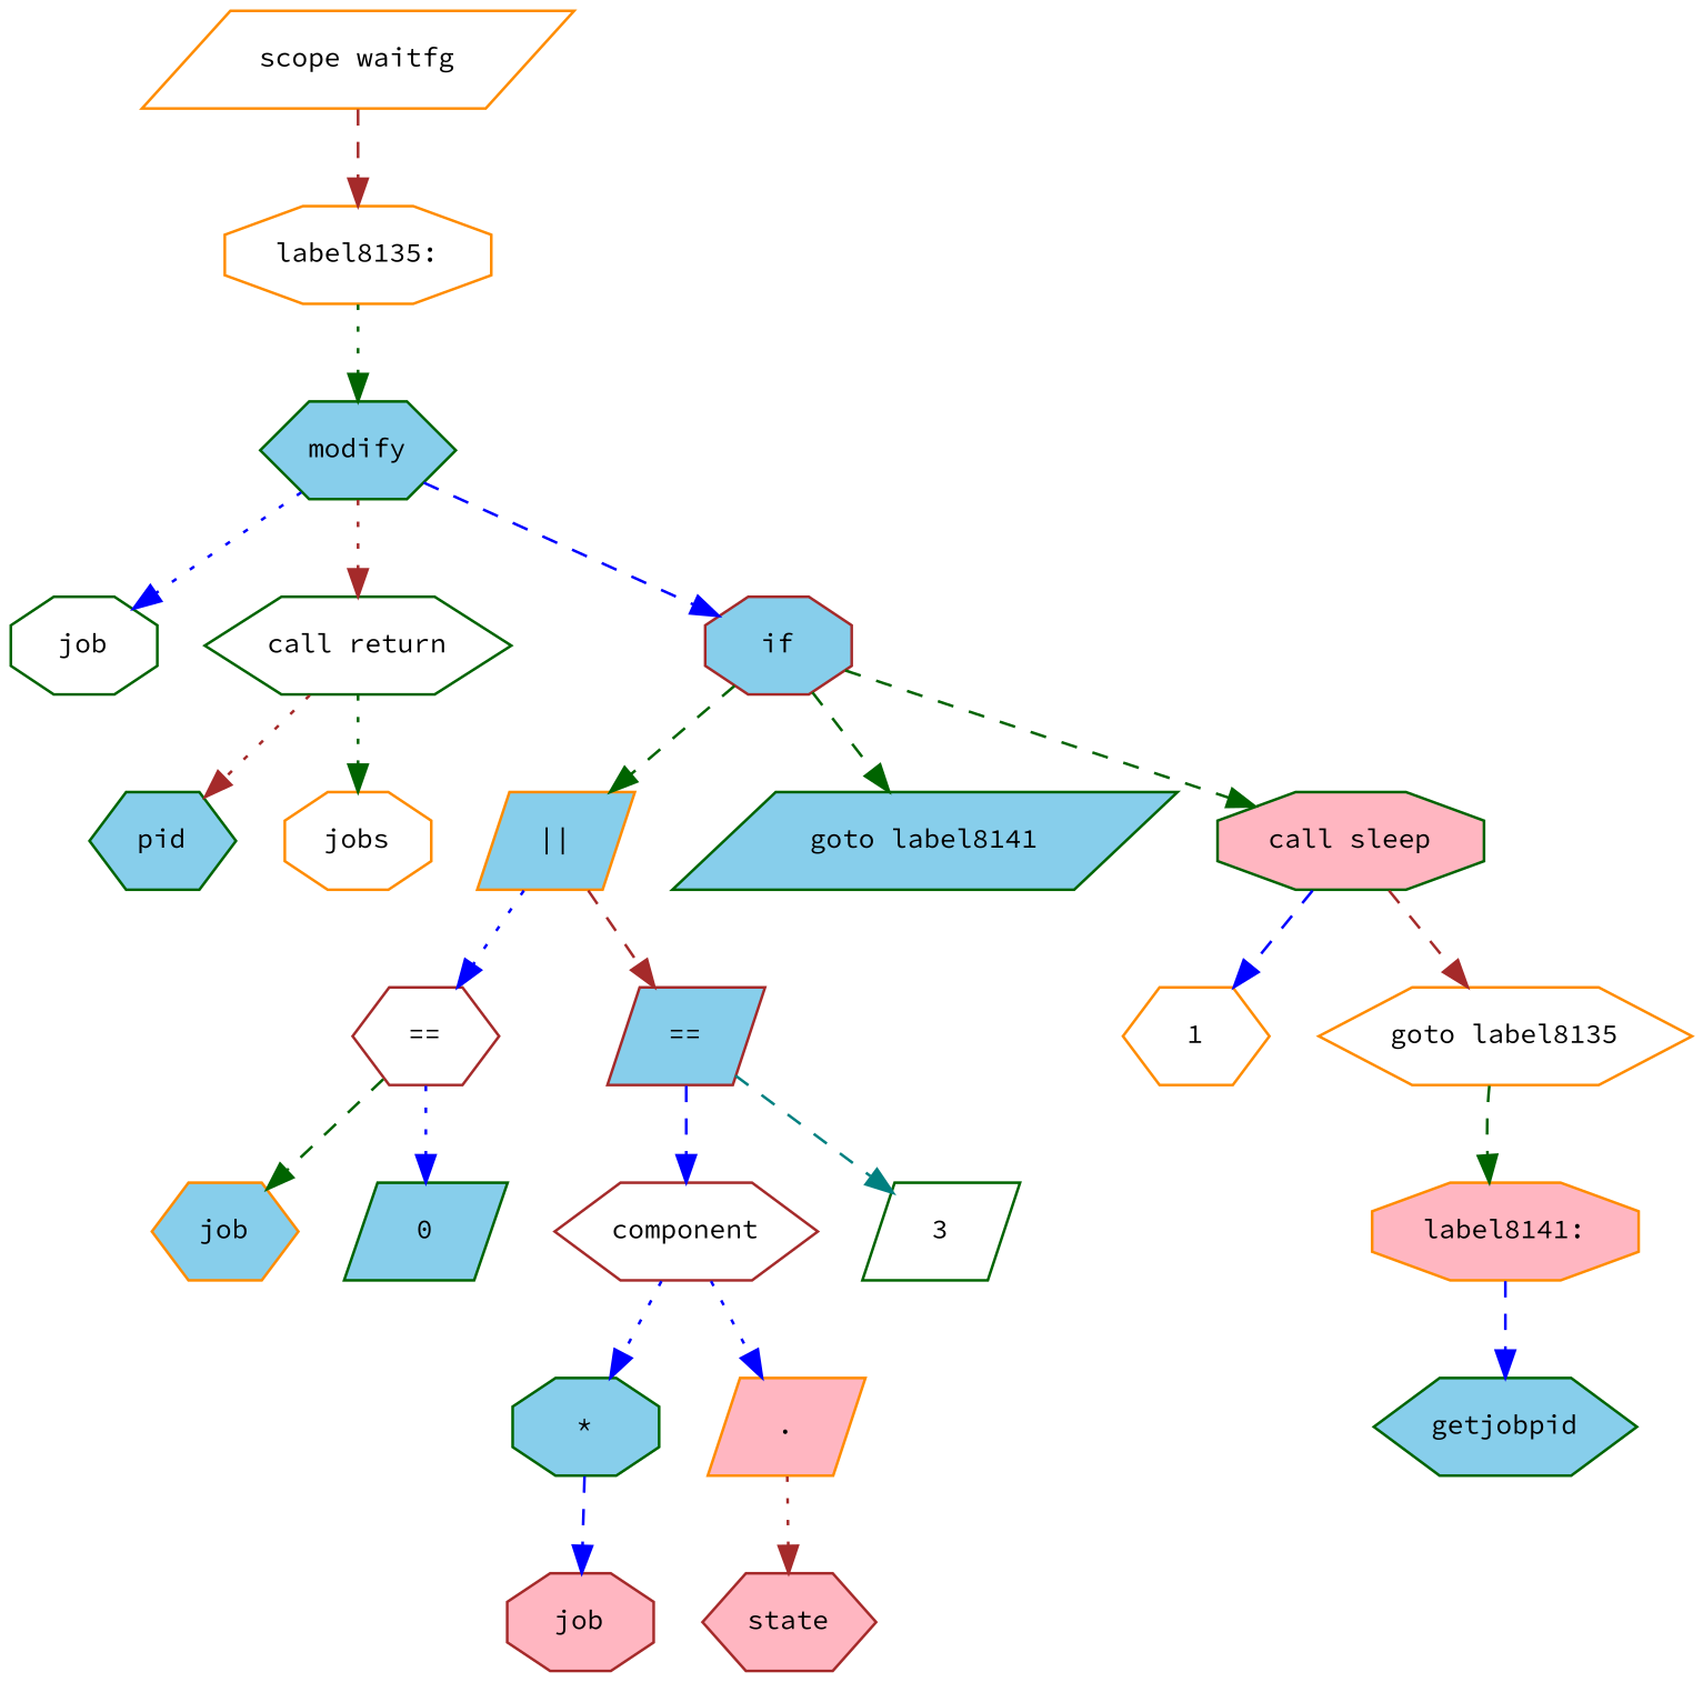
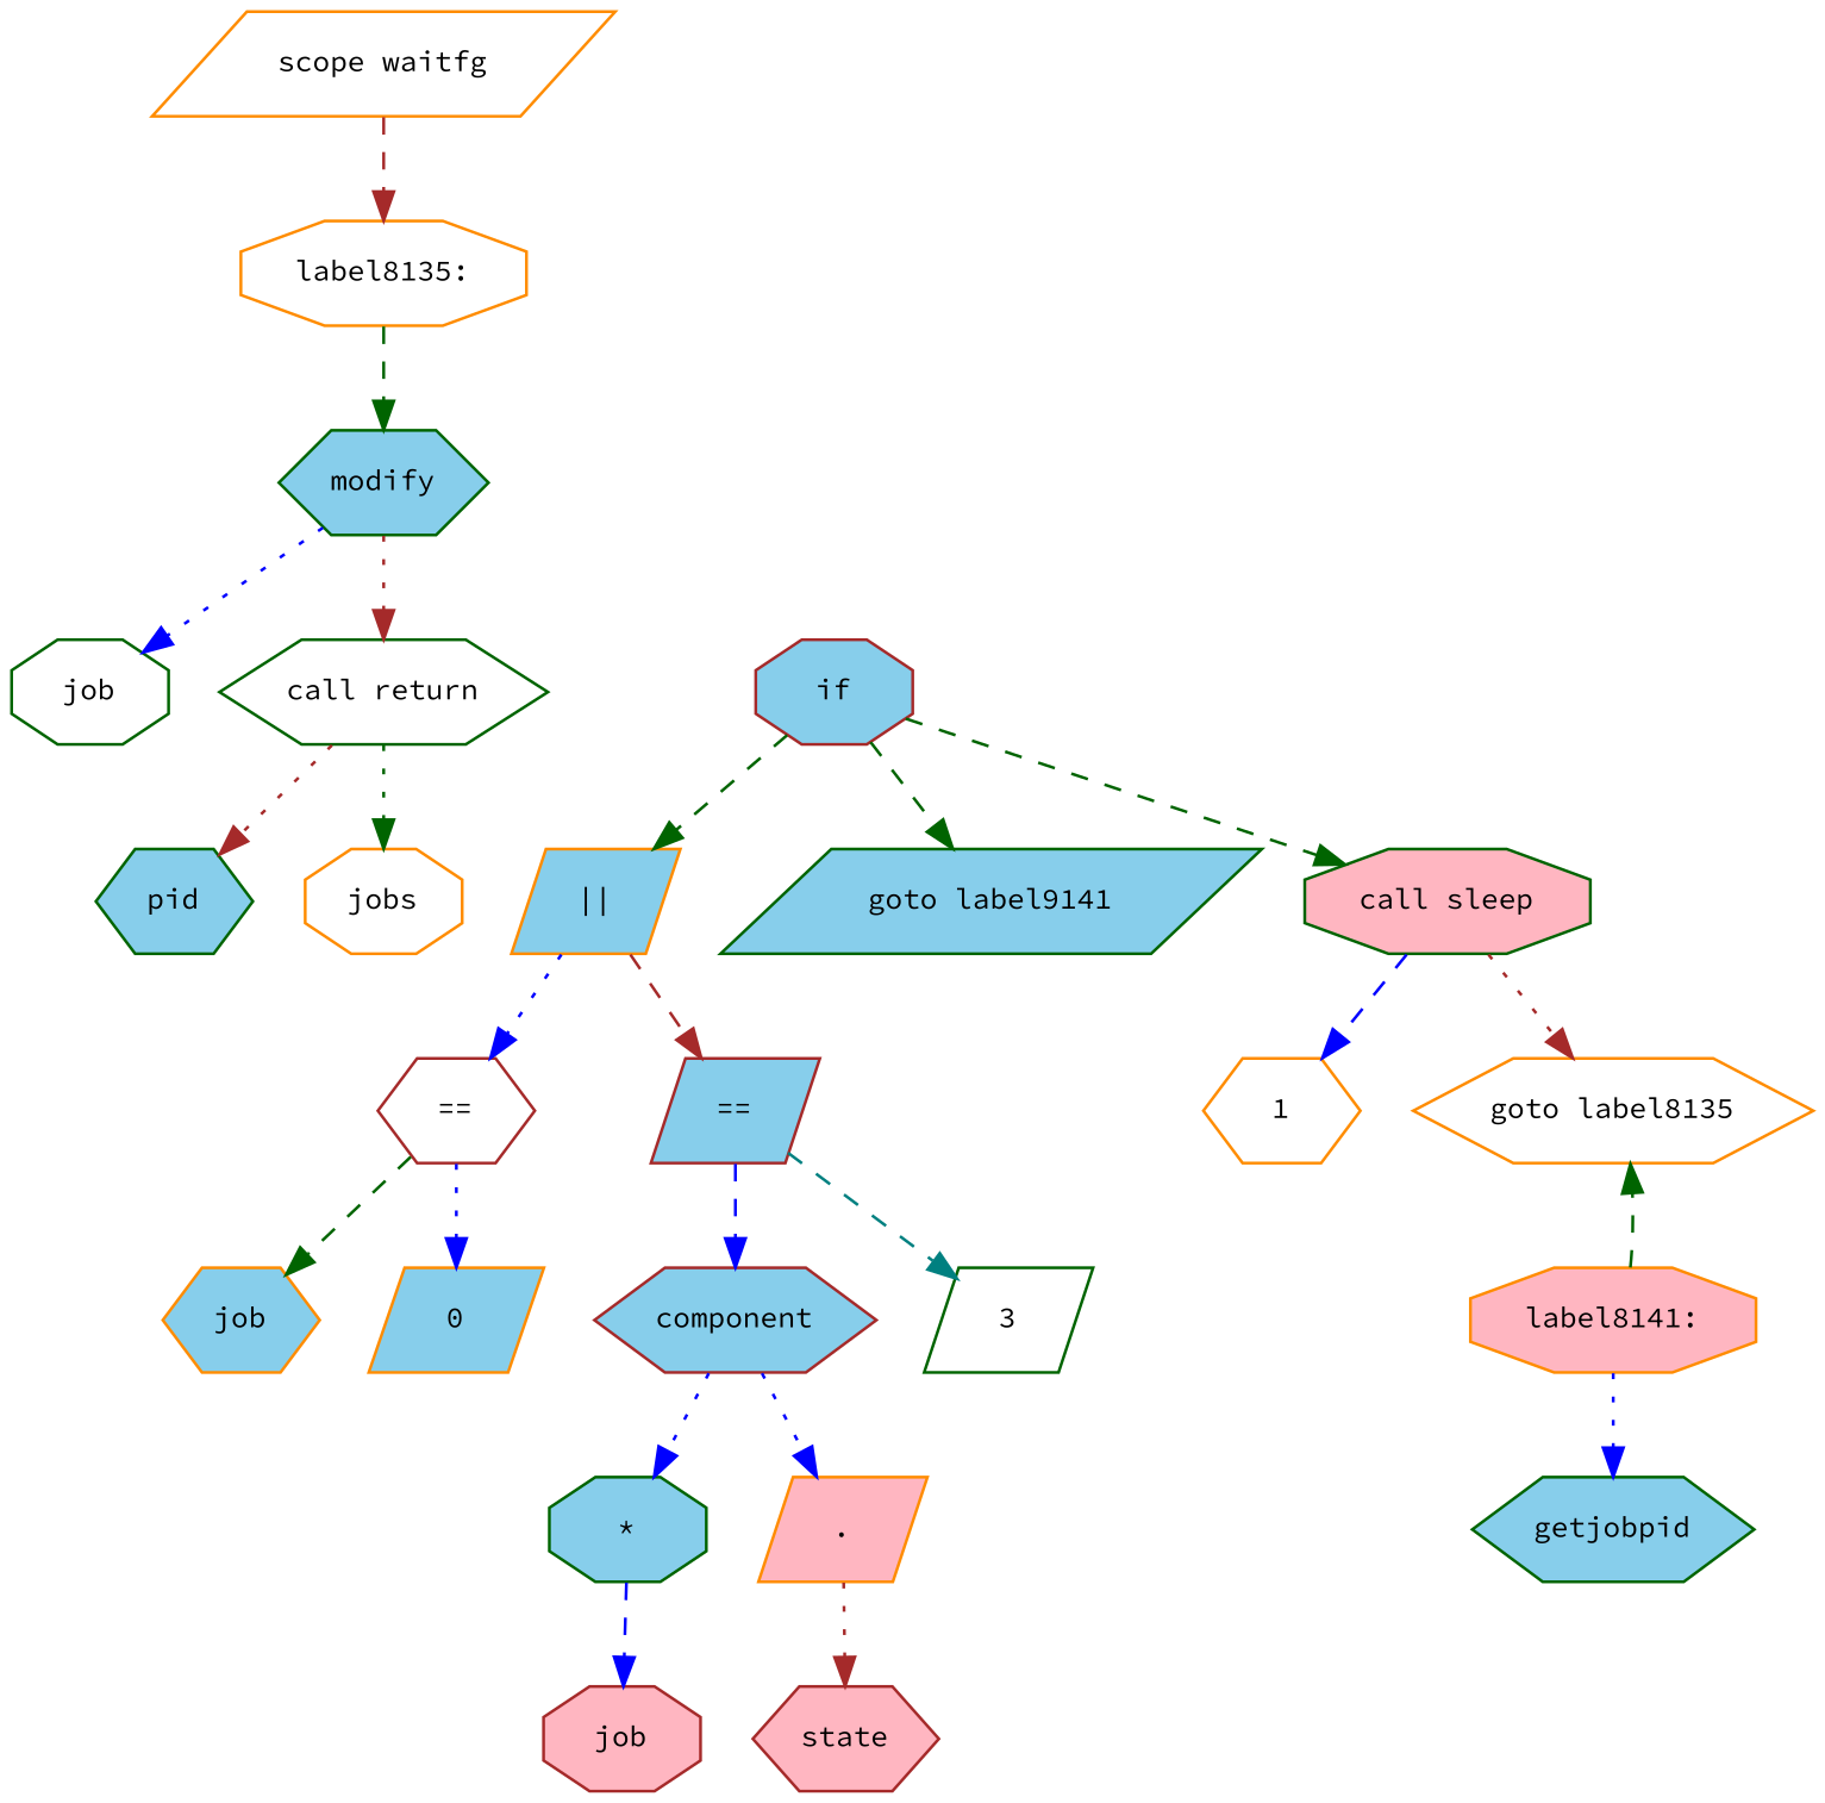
  digraph {
    fontname="Source Code Pro"
    fontsize=10
    node [color=darkgreen fillcolor=white fontname="Source Code Pro" fontsize=10 shape=hexagon style=filled]
    edge [color=blue fontname="Source Code Pro" fontsize=10 style=dashed]
    n1 [color=darkorange label="scope waitfg" shape=parallelogram]
    n2 [color=darkorange label="label8135:" shape=octagon]
    n3 [fillcolor=skyblue label=modify]
    n4 [label=job shape=octagon]
    n5 [label="call return"]
    n6 [color=brown fillcolor=skyblue label=if shape=octagon]
    n7 [fillcolor=skyblue label=pid]
    n8 [color=darkorange label=jobs shape=octagon]
    n9 [color=darkorange fillcolor=skyblue label="||" shape=parallelogram]
-   n10 [fillcolor=skyblue label="goto label8141" shape=parallelogram]
+   n10 [fillcolor=skyblue label="goto label9141" shape=parallelogram]
    n11 [fillcolor=lightpink label="call sleep" shape=octagon]
    n12 [color=brown label="=="]
    n13 [color=brown fillcolor=skyblue label="==" shape=parallelogram]
    n14 [color=darkorange label=1]
    n15 [color=darkorange label="goto label8135"]
    n16 [color=darkorange fillcolor=skyblue label=job]
-   n17 [fillcolor=skyblue label=0 shape=parallelogram]
-   n18 [color=brown label=component]
+   n17 [color=darkorange fillcolor=skyblue label=0 shape=parallelogram]
+   n18 [color=brown fillcolor=skyblue label=component]
    n19 [label=3 shape=parallelogram]
    n20 [fillcolor=skyblue label="*" shape=octagon]
    n21 [color=darkorange fillcolor=lightpink label="." shape=parallelogram]
    n22 [color=brown fillcolor=lightpink label=job shape=octagon]
    n23 [color=brown fillcolor=lightpink label=state]
    n24 [color=darkorange fillcolor=lightpink label="label8141:" shape=octagon]
    n25 [fillcolor=skyblue label=getjobpid]
    n1 -> n2 [color=brown]
-   n2 -> n3 [color=darkgreen style=dotted]
+   n2 -> n3 [color=darkgreen]
    n3 -> n4 [style=dotted]
    n3 -> n5 [color=brown style=dotted]
-   n3 -> n6
    n5 -> n7 [color=brown style=dotted]
    n5 -> n8 [color=darkgreen style=dotted]
    n6 -> n9 [color=darkgreen]
    n6 -> n10 [color=darkgreen]
    n6 -> n11 [color=darkgreen]
    n9 -> n12 [style=dotted]
    n9 -> n13 [color=brown]
    n11 -> n14
-   n11 -> n15 [color=brown]
+   n11 -> n15 [color=brown style=dotted]
    n12 -> n16 [color=darkgreen]
    n12 -> n17 [style=dotted]
    n13 -> n18
    n13 -> n19 [color=teal]
-   n15 -> n24 [color=darkgreen]
+   n24 -> n15 [color=darkgreen]
    n18 -> n20 [style=dotted]
    n18 -> n21 [style=dotted]
    n20 -> n22
    n21 -> n23 [color=brown style=dotted]
-   n24 -> n25
+   n24 -> n25 [style=dotted]
  }
